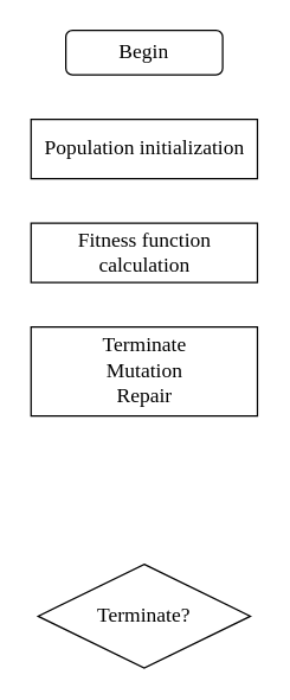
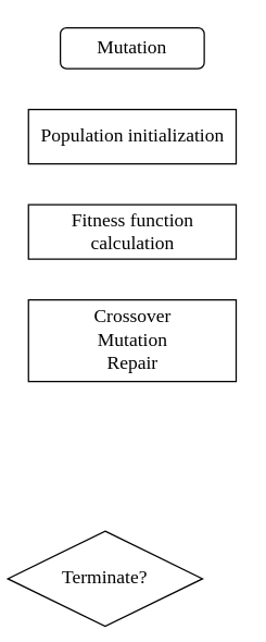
  <mxCell id="0" />
  <mxCell id="1" parent="0" />
- <mxCell id="2" value="&lt;font style=&quot;font-size: 14px;&quot; face=&quot;Times New Roman&quot;&gt;Begin&lt;/font&gt;" style="rounded=1;whiteSpace=wrap;html=1;" vertex="1" parent="1"><mxGeometry x="44" y="20" width="106" height="30" as="geometry" /></mxCell>
+ <mxCell id="2" value="&lt;font style=&quot;font-size: 14px;&quot; face=&quot;Times New Roman&quot;&gt;Mutation&lt;/font&gt;" style="rounded=1;whiteSpace=wrap;html=1;" vertex="1" parent="1"><mxGeometry x="44" y="20" width="106" height="30" as="geometry" /></mxCell>
  <mxCell id="3" style="edgeStyle=orthogonalEdgeStyle;rounded=0;orthogonalLoop=1;jettySize=auto;html=1;exitX=0.5;exitY=1;exitDx=0;exitDy=0;" edge="1" parent="1" source="2" target="2"><mxGeometry relative="1" as="geometry" /></mxCell>
  <mxCell id="4" value="Population initialization" style="rounded=0;whiteSpace=wrap;html=1;fontFamily=Times New Roman;fontSize=14;" vertex="1" parent="1"><mxGeometry x="20.5" y="80" width="153" height="40" as="geometry" /></mxCell>
  <mxCell id="5" value="Fitness function&lt;br&gt;calculation" style="rounded=0;whiteSpace=wrap;html=1;fontFamily=Times New Roman;fontSize=14;" vertex="1" parent="1"><mxGeometry x="20.5" y="150" width="153" height="40" as="geometry" /></mxCell>
- <mxCell id="6" value="Terminate&lt;br&gt;Mutation&lt;br&gt;Repair" style="rounded=0;whiteSpace=wrap;html=1;fontFamily=Times New Roman;fontSize=14;" vertex="1" parent="1"><mxGeometry x="20.5" y="220" width="153" height="60" as="geometry" /></mxCell>
- <mxCell id="7" value="Terminate?" style="rhombus;whiteSpace=wrap;html=1;fontFamily=Times New Roman;fontSize=14;" vertex="1" parent="1"><mxGeometry x="25.25" y="380" width="143.5" height="70" as="geometry" /></mxCell>
+ <mxCell id="6" value="Crossover&lt;br&gt;Mutation&lt;br&gt;Repair" style="rounded=0;whiteSpace=wrap;html=1;fontFamily=Times New Roman;fontSize=14;" vertex="1" parent="1"><mxGeometry x="20.5" y="220" width="153" height="60" as="geometry" /></mxCell>
+ <mxCell id="7" value="Terminate?" style="rhombus;whiteSpace=wrap;html=1;fontFamily=Times New Roman;fontSize=14;" vertex="1" parent="1"><mxGeometry x="5.25" y="390" width="143.5" height="70" as="geometry" /></mxCell>
